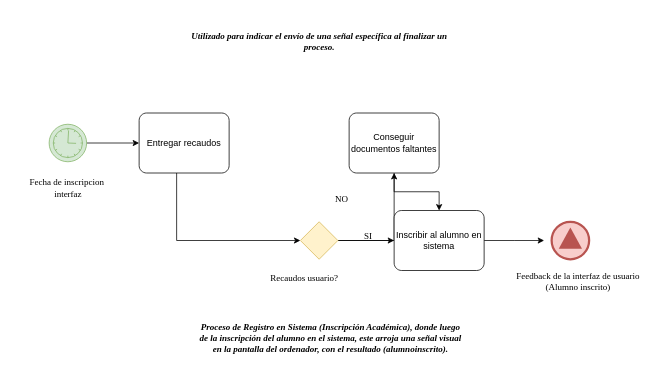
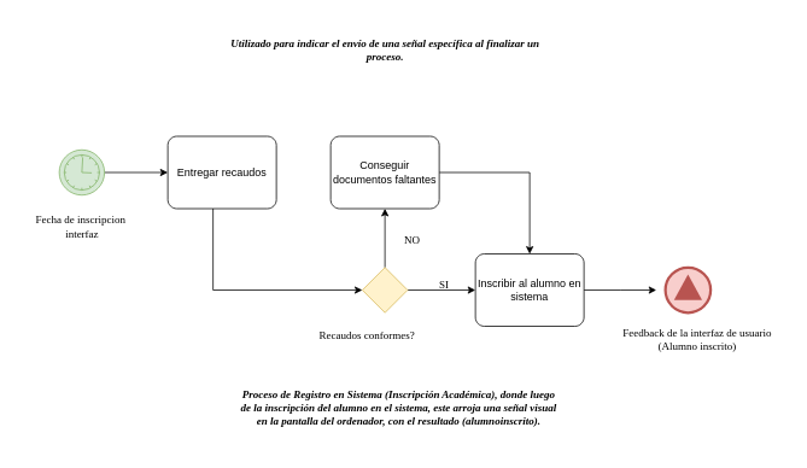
  <mxCell id="0" />
  <mxCell id="1" parent="0" />
  <mxCell id="2" value="&lt;h4&gt;&lt;i&gt;&lt;font face=&quot;Georgia&quot;&gt;Utilizado para indicar el envío de una señal específica al finalizar un&lt;br&gt;proceso.&lt;/font&gt;&lt;/i&gt;&lt;br&gt;&lt;/h4&gt;" style="text;html=1;align=center;verticalAlign=middle;resizable=0;points=[];autosize=1;strokeColor=none;fillColor=none;" vertex="1" parent="1"><mxGeometry x="200" y="20" width="450" height="70" as="geometry" /></mxCell>
  <mxCell id="3" style="edgeStyle=orthogonalEdgeStyle;rounded=0;orthogonalLoop=1;jettySize=auto;html=1;entryX=0;entryY=0.5;entryDx=0;entryDy=0;entryPerimeter=0;fontFamily=Georgia;" edge="1" parent="1" source="4" target="13"><mxGeometry relative="1" as="geometry"><Array as="points"><mxPoint x="235" y="320" /></Array></mxGeometry></mxCell>
  <mxCell id="4" value="Entregar recaudos" style="points=[[0.25,0,0],[0.5,0,0],[0.75,0,0],[1,0.25,0],[1,0.5,0],[1,0.75,0],[0.75,1,0],[0.5,1,0],[0.25,1,0],[0,0.75,0],[0,0.5,0],[0,0.25,0]];shape=mxgraph.bpmn.task;whiteSpace=wrap;rectStyle=rounded;size=10;taskMarker=abstract;" vertex="1" parent="1"><mxGeometry x="185" y="150" width="120" height="80" as="geometry" /></mxCell>
  <mxCell id="5" value="&lt;h4&gt;&lt;i&gt;&lt;font face=&quot;Georgia&quot;&gt;Proceso de Registro en Sistema (Inscripción Académica), donde luego&lt;br&gt;de la inscripción del alumno en el sistema, este arroja una señal visual&lt;br&gt;en la pantalla del ordenador, con el resultado (alumnoinscrito).&lt;/font&gt;&lt;/i&gt;&lt;br&gt;&lt;/h4&gt;" style="text;html=1;align=center;verticalAlign=middle;resizable=0;points=[];autosize=1;strokeColor=none;fillColor=none;" vertex="1" parent="1"><mxGeometry x="210" y="405" width="460" height="90" as="geometry" /></mxCell>
  <mxCell id="6" value="" style="edgeStyle=orthogonalEdgeStyle;rounded=0;orthogonalLoop=1;jettySize=auto;html=1;fontFamily=Georgia;" edge="1" parent="1" source="7" target="15"><mxGeometry relative="1" as="geometry" /></mxCell>
- <mxCell id="7" value="Conseguir documentos faltantes" style="points=[[0.25,0,0],[0.5,0,0],[0.75,0,0],[1,0.25,0],[1,0.5,0],[1,0.75,0],[0.75,1,0],[0.5,1,0],[0.25,1,0],[0,0.75,0],[0,0.5,0],[0,0.25,0]];shape=mxgraph.bpmn.task;whiteSpace=wrap;rectStyle=rounded;size=10;taskMarker=abstract;" vertex="1" parent="1"><mxGeometry x="465" y="150" width="120" height="80" as="geometry" /></mxCell>
+ <mxCell id="7" value="Conseguir documentos faltantes" style="points=[[0.25,0,0],[0.5,0,0],[0.75,0,0],[1,0.25,0],[1,0.5,0],[1,0.75,0],[0.75,1,0],[0.5,1,0],[0.25,1,0],[0,0.75,0],[0,0.5,0],[0,0.25,0]];shape=mxgraph.bpmn.task;whiteSpace=wrap;rectStyle=rounded;size=10;taskMarker=abstract;" vertex="1" parent="1"><mxGeometry x="365" y="150" width="120" height="80" as="geometry" /></mxCell>
  <mxCell id="8" value="Fecha de inscripcion&amp;nbsp;&lt;br&gt;interfaz" style="text;html=1;align=center;verticalAlign=middle;resizable=0;points=[];autosize=1;strokeColor=none;fillColor=none;fontFamily=Georgia;" vertex="1" parent="1"><mxGeometry x="20" y="230" width="140" height="40" as="geometry" /></mxCell>
  <mxCell id="9" value="" style="edgeStyle=orthogonalEdgeStyle;rounded=0;orthogonalLoop=1;jettySize=auto;html=1;fontFamily=Georgia;" edge="1" parent="1" source="10" target="4"><mxGeometry relative="1" as="geometry" /></mxCell>
  <mxCell id="10" value="" style="points=[[0.145,0.145,0],[0.5,0,0],[0.855,0.145,0],[1,0.5,0],[0.855,0.855,0],[0.5,1,0],[0.145,0.855,0],[0,0.5,0]];shape=mxgraph.bpmn.event;html=1;verticalLabelPosition=bottom;labelBackgroundColor=#ffffff;verticalAlign=top;align=center;perimeter=ellipsePerimeter;outlineConnect=0;aspect=fixed;outline=standard;symbol=timer;fontFamily=Georgia;fillColor=#d5e8d4;strokeColor=#82b366;" vertex="1" parent="1"><mxGeometry x="65" y="165" width="50" height="50" as="geometry" /></mxCell>
  <mxCell id="11" value="" style="edgeStyle=orthogonalEdgeStyle;rounded=0;orthogonalLoop=1;jettySize=auto;html=1;fontFamily=Georgia;" edge="1" parent="1" source="13" target="7"><mxGeometry relative="1" as="geometry" /></mxCell>
  <mxCell id="12" value="" style="edgeStyle=orthogonalEdgeStyle;rounded=0;orthogonalLoop=1;jettySize=auto;html=1;fontFamily=Georgia;" edge="1" parent="1" source="13" target="15"><mxGeometry relative="1" as="geometry" /></mxCell>
  <mxCell id="13" value="" style="points=[[0.25,0.25,0],[0.5,0,0],[0.75,0.25,0],[1,0.5,0],[0.75,0.75,0],[0.5,1,0],[0.25,0.75,0],[0,0.5,0]];shape=mxgraph.bpmn.gateway2;html=1;verticalLabelPosition=bottom;labelBackgroundColor=#ffffff;verticalAlign=top;align=center;perimeter=rhombusPerimeter;outlineConnect=0;outline=none;symbol=none;fontFamily=Georgia;fillColor=#fff2cc;strokeColor=#d6b656;" vertex="1" parent="1"><mxGeometry x="400" y="295" width="50" height="50" as="geometry" /></mxCell>
  <mxCell id="14" value="" style="edgeStyle=orthogonalEdgeStyle;rounded=0;orthogonalLoop=1;jettySize=auto;html=1;fontFamily=Georgia;" edge="1" parent="1" source="15"><mxGeometry relative="1" as="geometry"><mxPoint x="725" y="320" as="targetPoint" /></mxGeometry></mxCell>
  <mxCell id="15" value="Inscribir al alumno en sistema" style="points=[[0.25,0,0],[0.5,0,0],[0.75,0,0],[1,0.25,0],[1,0.5,0],[1,0.75,0],[0.75,1,0],[0.5,1,0],[0.25,1,0],[0,0.75,0],[0,0.5,0],[0,0.25,0]];shape=mxgraph.bpmn.task;whiteSpace=wrap;rectStyle=rounded;size=10;taskMarker=abstract;" vertex="1" parent="1"><mxGeometry x="525" y="280" width="120" height="80" as="geometry" /></mxCell>
  <mxCell id="16" value="Feedback de la interfaz de usuario&lt;br&gt;(Alumno inscrito)" style="text;html=1;align=center;verticalAlign=middle;resizable=0;points=[];autosize=1;strokeColor=none;fillColor=none;fontFamily=Georgia;" vertex="1" parent="1"><mxGeometry x="670" y="355" width="200" height="40" as="geometry" /></mxCell>
  <mxCell id="17" value="SI" style="text;html=1;align=center;verticalAlign=middle;resizable=0;points=[];autosize=1;strokeColor=none;fillColor=none;fontFamily=Georgia;" vertex="1" parent="1"><mxGeometry x="475" y="300" width="30" height="30" as="geometry" /></mxCell>
  <mxCell id="18" value="NO" style="text;html=1;align=center;verticalAlign=middle;resizable=0;points=[];autosize=1;strokeColor=none;fillColor=none;fontFamily=Georgia;" vertex="1" parent="1"><mxGeometry x="435" y="250" width="40" height="30" as="geometry" /></mxCell>
- <mxCell id="19" value="Recaudos usuario?" style="text;html=1;align=center;verticalAlign=middle;resizable=0;points=[];autosize=1;strokeColor=none;fillColor=none;fontFamily=Georgia;" vertex="1" parent="1"><mxGeometry x="335" y="355" width="140" height="30" as="geometry" /></mxCell>
+ <mxCell id="19" value="Recaudos conformes?" style="text;html=1;align=center;verticalAlign=middle;resizable=0;points=[];autosize=1;strokeColor=none;fillColor=none;fontFamily=Georgia;" vertex="1" parent="1"><mxGeometry x="335" y="355" width="140" height="30" as="geometry" /></mxCell>
  <mxCell id="20" value="" style="points=[[0.145,0.145,0],[0.5,0,0],[0.855,0.145,0],[1,0.5,0],[0.855,0.855,0],[0.5,1,0],[0.145,0.855,0],[0,0.5,0]];shape=mxgraph.bpmn.event;html=1;verticalLabelPosition=bottom;labelBackgroundColor=#ffffff;verticalAlign=top;align=center;perimeter=ellipsePerimeter;outlineConnect=0;aspect=fixed;outline=end;symbol=signal;fontFamily=Georgia;fillColor=#f8cecc;strokeColor=#b85450;" vertex="1" parent="1"><mxGeometry x="735" y="295" width="50" height="50" as="geometry" /></mxCell>
